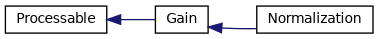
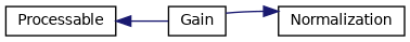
  digraph {
    rankdir=LR
    node [color=black fillcolor=white fontname=Helvetica fontsize=10 shape=record style=filled]
    edge [color=midnightblue dir=back fontname=Helvetica fontsize=10 labelfontname=Helvetica labelfontsize=10 style=solid]
    n1 [height=0.2 label=Processable width=0.4]
    n2 [height=0.2 label=Gain width=0.4]
    n3 [height=0.2 label=Normalization width=0.4]
    n1 -> n2
-   n2 -> n3
+   n3 -> n2
  }
